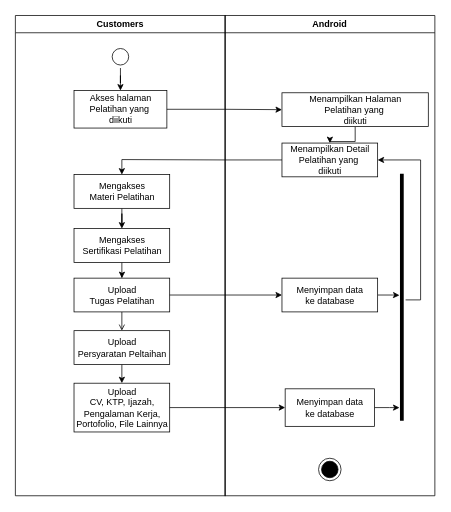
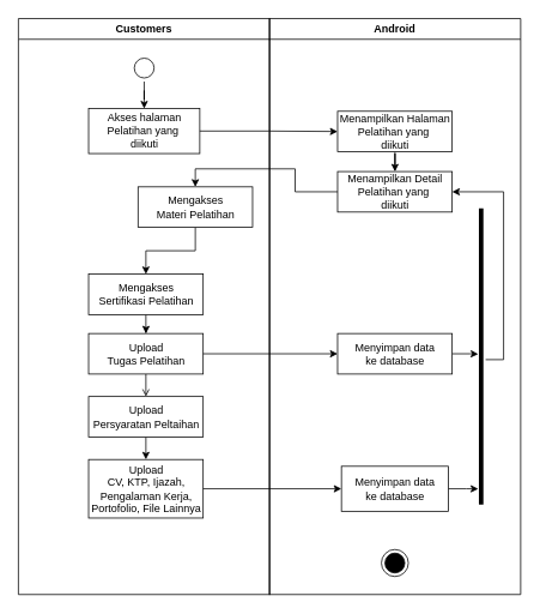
  <mxCell id="0" />
  <mxCell id="1" parent="0" />
  <mxCell id="2" value="Android" style="swimlane;fillColor=none;startSize=23;" parent="1" vertex="1"><mxGeometry x="299" y="20" width="280" height="640" as="geometry" /></mxCell>
  <mxCell id="3" style="edgeStyle=orthogonalEdgeStyle;rounded=0;orthogonalLoop=1;jettySize=auto;html=1;" edge="1" parent="2" source="4" target="6"><mxGeometry relative="1" as="geometry" /></mxCell>
- <mxCell id="4" value="Menampilkan Halaman&lt;br&gt;Pelatihan yang&amp;nbsp;&lt;br&gt;diikuti" style="html=1;strokeColor=#000000;fillColor=default;" parent="2" vertex="1"><mxGeometry x="76.25" y="103" width="195" height="45" as="geometry" /></mxCell>
+ <mxCell id="4" value="Menampilkan Halaman&lt;br&gt;Pelatihan yang&amp;nbsp;&lt;br&gt;diikuti" style="html=1;strokeColor=#000000;fillColor=default;" parent="2" vertex="1"><mxGeometry x="76.25" y="103" width="127.5" height="45" as="geometry" /></mxCell>
  <mxCell id="5" value="" style="ellipse;html=1;shape=endState;fillColor=#000000;strokeColor=#000000;" parent="2" vertex="1"><mxGeometry x="125" y="590" width="30" height="30" as="geometry" /></mxCell>
  <mxCell id="6" value="Menampilkan Detail&lt;br&gt;Pelatihan yang&amp;nbsp;&lt;br&gt;diikuti" style="html=1;strokeColor=#000000;fillColor=default;" parent="2" vertex="1"><mxGeometry x="76.25" y="170" width="127.5" height="45" as="geometry" /></mxCell>
  <mxCell id="7" style="edgeStyle=orthogonalEdgeStyle;rounded=0;orthogonalLoop=1;jettySize=auto;html=1;entryX=1;entryY=0.5;entryDx=0;entryDy=0;" parent="2" source="8" target="6" edge="1"><mxGeometry relative="1" as="geometry"><mxPoint x="346.02" y="244.995" as="targetPoint" /><Array as="points"><mxPoint x="261" y="379" /><mxPoint x="261" y="193" /><mxPoint x="204" y="193" /></Array></mxGeometry></mxCell>
  <mxCell id="8" value="" style="line;strokeWidth=5;html=1;direction=south;gradientColor=default;" parent="2" vertex="1"><mxGeometry x="231" y="211" width="10" height="329" as="geometry" /></mxCell>
  <mxCell id="9" style="edgeStyle=orthogonalEdgeStyle;rounded=0;orthogonalLoop=1;jettySize=auto;html=1;entryX=0.947;entryY=0.819;entryDx=0;entryDy=0;entryPerimeter=0;" edge="1" parent="2" source="10" target="8"><mxGeometry relative="1" as="geometry" /></mxCell>
  <mxCell id="10" value="Menyimpan data&lt;br&gt;ke database" style="html=1;strokeColor=#000000;fillColor=default;" vertex="1" parent="2"><mxGeometry x="80.5" y="497.5" width="119" height="50" as="geometry" /></mxCell>
  <mxCell id="11" style="edgeStyle=orthogonalEdgeStyle;rounded=0;orthogonalLoop=1;jettySize=auto;html=1;entryX=0.492;entryY=0.819;entryDx=0;entryDy=0;entryPerimeter=0;" edge="1" parent="2" source="12" target="8"><mxGeometry relative="1" as="geometry" /></mxCell>
  <mxCell id="12" value="Menyimpan data&lt;br&gt;ke database" style="html=1;strokeColor=#000000;fillColor=default;" vertex="1" parent="2"><mxGeometry x="76.25" y="350" width="127.5" height="45" as="geometry" /></mxCell>
  <mxCell id="13" value="Customers" style="swimlane;fillColor=none;" parent="1" vertex="1"><mxGeometry x="20" y="20" width="280" height="640" as="geometry" /></mxCell>
  <mxCell id="14" style="edgeStyle=orthogonalEdgeStyle;rounded=0;orthogonalLoop=1;jettySize=auto;html=1;entryX=0.5;entryY=0;entryDx=0;entryDy=0;" edge="1" parent="13" source="15" target="16"><mxGeometry relative="1" as="geometry" /></mxCell>
  <mxCell id="15" value="" style="ellipse;html=1;shape=startState;fillColor=default;strokeColor=#000000;" parent="13" vertex="1"><mxGeometry x="125" y="40" width="30" height="30" as="geometry" /></mxCell>
  <mxCell id="16" value="Akses halaman&lt;br&gt;Pelatihan yang&amp;nbsp;&lt;br&gt;diikuti" style="html=1;strokeColor=#000000;fillColor=default;" parent="13" vertex="1"><mxGeometry x="78.13" y="100" width="123.75" height="50" as="geometry" /></mxCell>
  <mxCell id="17" style="edgeStyle=orthogonalEdgeStyle;rounded=0;orthogonalLoop=1;jettySize=auto;html=1;" parent="13" source="18" target="20" edge="1"><mxGeometry relative="1" as="geometry" /></mxCell>
- <mxCell id="18" value="Mengakses &lt;br&gt;Materi Pelatihan" style="html=1;strokeColor=#000000;fillColor=default;" parent="13" vertex="1"><mxGeometry x="78.13" y="212" width="127.5" height="45" as="geometry" /></mxCell>
+ <mxCell id="18" value="Mengakses &lt;br&gt;Materi Pelatihan" style="html=1;strokeColor=#000000;fillColor=default;" parent="13" vertex="1"><mxGeometry x="133.13" y="187" width="127.5" height="45" as="geometry" /></mxCell>
  <mxCell id="19" style="edgeStyle=orthogonalEdgeStyle;rounded=0;orthogonalLoop=1;jettySize=auto;html=1;entryX=0.5;entryY=0;entryDx=0;entryDy=0;" edge="1" parent="13" source="20" target="24"><mxGeometry relative="1" as="geometry" /></mxCell>
  <mxCell id="20" value="Mengakses &lt;br&gt;Sertifikasi Pelatihan" style="html=1;strokeColor=#000000;fillColor=default;" parent="13" vertex="1"><mxGeometry x="78.13" y="284" width="127.5" height="45" as="geometry" /></mxCell>
  <mxCell id="21" style="edgeStyle=orthogonalEdgeStyle;rounded=0;orthogonalLoop=1;jettySize=auto;html=1;entryX=0.5;entryY=0;entryDx=0;entryDy=0;" edge="1" parent="13" source="22" target="25"><mxGeometry relative="1" as="geometry" /></mxCell>
  <mxCell id="22" value="Upload&lt;br&gt;Persyaratan Peltaihan" style="html=1;strokeColor=#000000;fillColor=default;" parent="13" vertex="1"><mxGeometry x="78.13" y="420" width="127.5" height="45" as="geometry" /></mxCell>
  <mxCell id="23" style="edgeStyle=orthogonalEdgeStyle;rounded=0;orthogonalLoop=1;jettySize=auto;html=1;entryX=0.5;entryY=0;entryDx=0;entryDy=0;endArrow=open;" edge="1" parent="13" source="24" target="22"><mxGeometry relative="1" as="geometry" /></mxCell>
  <mxCell id="24" value="Upload&lt;br&gt;Tugas Pelatihan" style="html=1;strokeColor=#000000;fillColor=default;" vertex="1" parent="13"><mxGeometry x="78.13" y="350" width="127.5" height="45" as="geometry" /></mxCell>
  <mxCell id="25" value="Upload&lt;br&gt;CV, KTP, Ijazah, &lt;br&gt;Pengalaman Kerja,&lt;br&gt;Portofolio, File Lainnya" style="html=1;strokeColor=#000000;fillColor=default;" parent="13" vertex="1"><mxGeometry x="78.13" y="490" width="127.5" height="65" as="geometry" /></mxCell>
  <mxCell id="26" style="edgeStyle=orthogonalEdgeStyle;rounded=0;orthogonalLoop=1;jettySize=auto;html=1;entryX=0.5;entryY=0;entryDx=0;entryDy=0;" parent="1" source="6" target="18" edge="1"><mxGeometry relative="1" as="geometry" /></mxCell>
  <mxCell id="27" style="edgeStyle=orthogonalEdgeStyle;rounded=0;orthogonalLoop=1;jettySize=auto;html=1;entryX=0;entryY=0.5;entryDx=0;entryDy=0;" edge="1" parent="1" source="16" target="4"><mxGeometry relative="1" as="geometry" /></mxCell>
  <mxCell id="28" style="edgeStyle=orthogonalEdgeStyle;rounded=0;orthogonalLoop=1;jettySize=auto;html=1;entryX=0;entryY=0.5;entryDx=0;entryDy=0;" edge="1" parent="1" source="25" target="10"><mxGeometry relative="1" as="geometry" /></mxCell>
  <mxCell id="29" style="edgeStyle=orthogonalEdgeStyle;rounded=0;orthogonalLoop=1;jettySize=auto;html=1;entryX=0;entryY=0.5;entryDx=0;entryDy=0;" edge="1" parent="1" source="24" target="12"><mxGeometry relative="1" as="geometry" /></mxCell>
